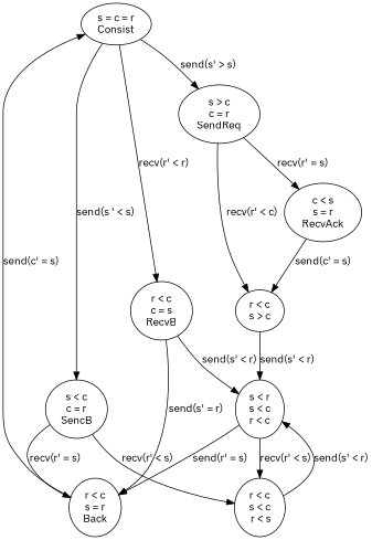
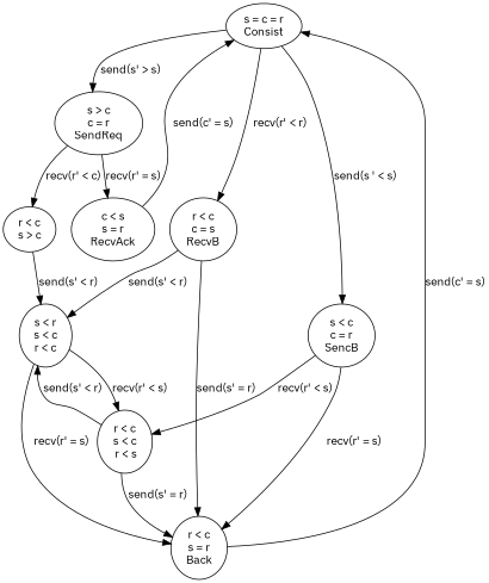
  digraph {
    fontname="IBM Plex Sans"
    node [fontname="IBM Plex Sans"]
    edge [fontname="IBM Plex Sans"]
    n1 [label="s = c = r\nConsist"]
    n2 [label="s > c\nc = r\nSendReq"]
    n3 [label="r < c\nc = s\nRecvB"]
    n4 [label="s < c\nc = r\nSencB"]
    n5 [label="c < s\ns = r\nRecvAck"]
    n6 [label="r < c\ns > c"]
    n7 [label="s < r\ns < c\nr < c"]
    n8 [label="r < c\ns = r\nBack"]
    n9 [label="r < c\ns < c\n r < s"]
    n1 -> n2 [label="send(s' > s)"]
    n1 -> n3 [label="recv(r' < r)"]
    n1 -> n4 [label="send(s ' < s)"]
    n2 -> n5 [label="recv(r' = s)"]
    n2 -> n6 [label="recv(r' < c)"]
    n3 -> n7 [label="send(s' < r)"]
    n3 -> n8 [label="send(s' = r)"]
    n4 -> n8 [label="recv(r' = s)"]
    n4 -> n9 [label="recv(r' < s)"]
-   n5 -> n6 [label="send(c' = s)"]
+   n5 -> n1 [label="send(c' = s)"]
    n6 -> n7 [label="send(s' < r)"]
-   n7 -> n8 [label="send(r' = s)"]
+   n7 -> n8 [label="recv(r' = s)"]
    n7 -> n9 [label="recv(r' < s)"]
    n8 -> n1 [label="send(c' = s)"]
    n9 -> n7 [label="send(s' < r)"]
+   n9 -> n8 [label="send(s' = r)"]
  }
